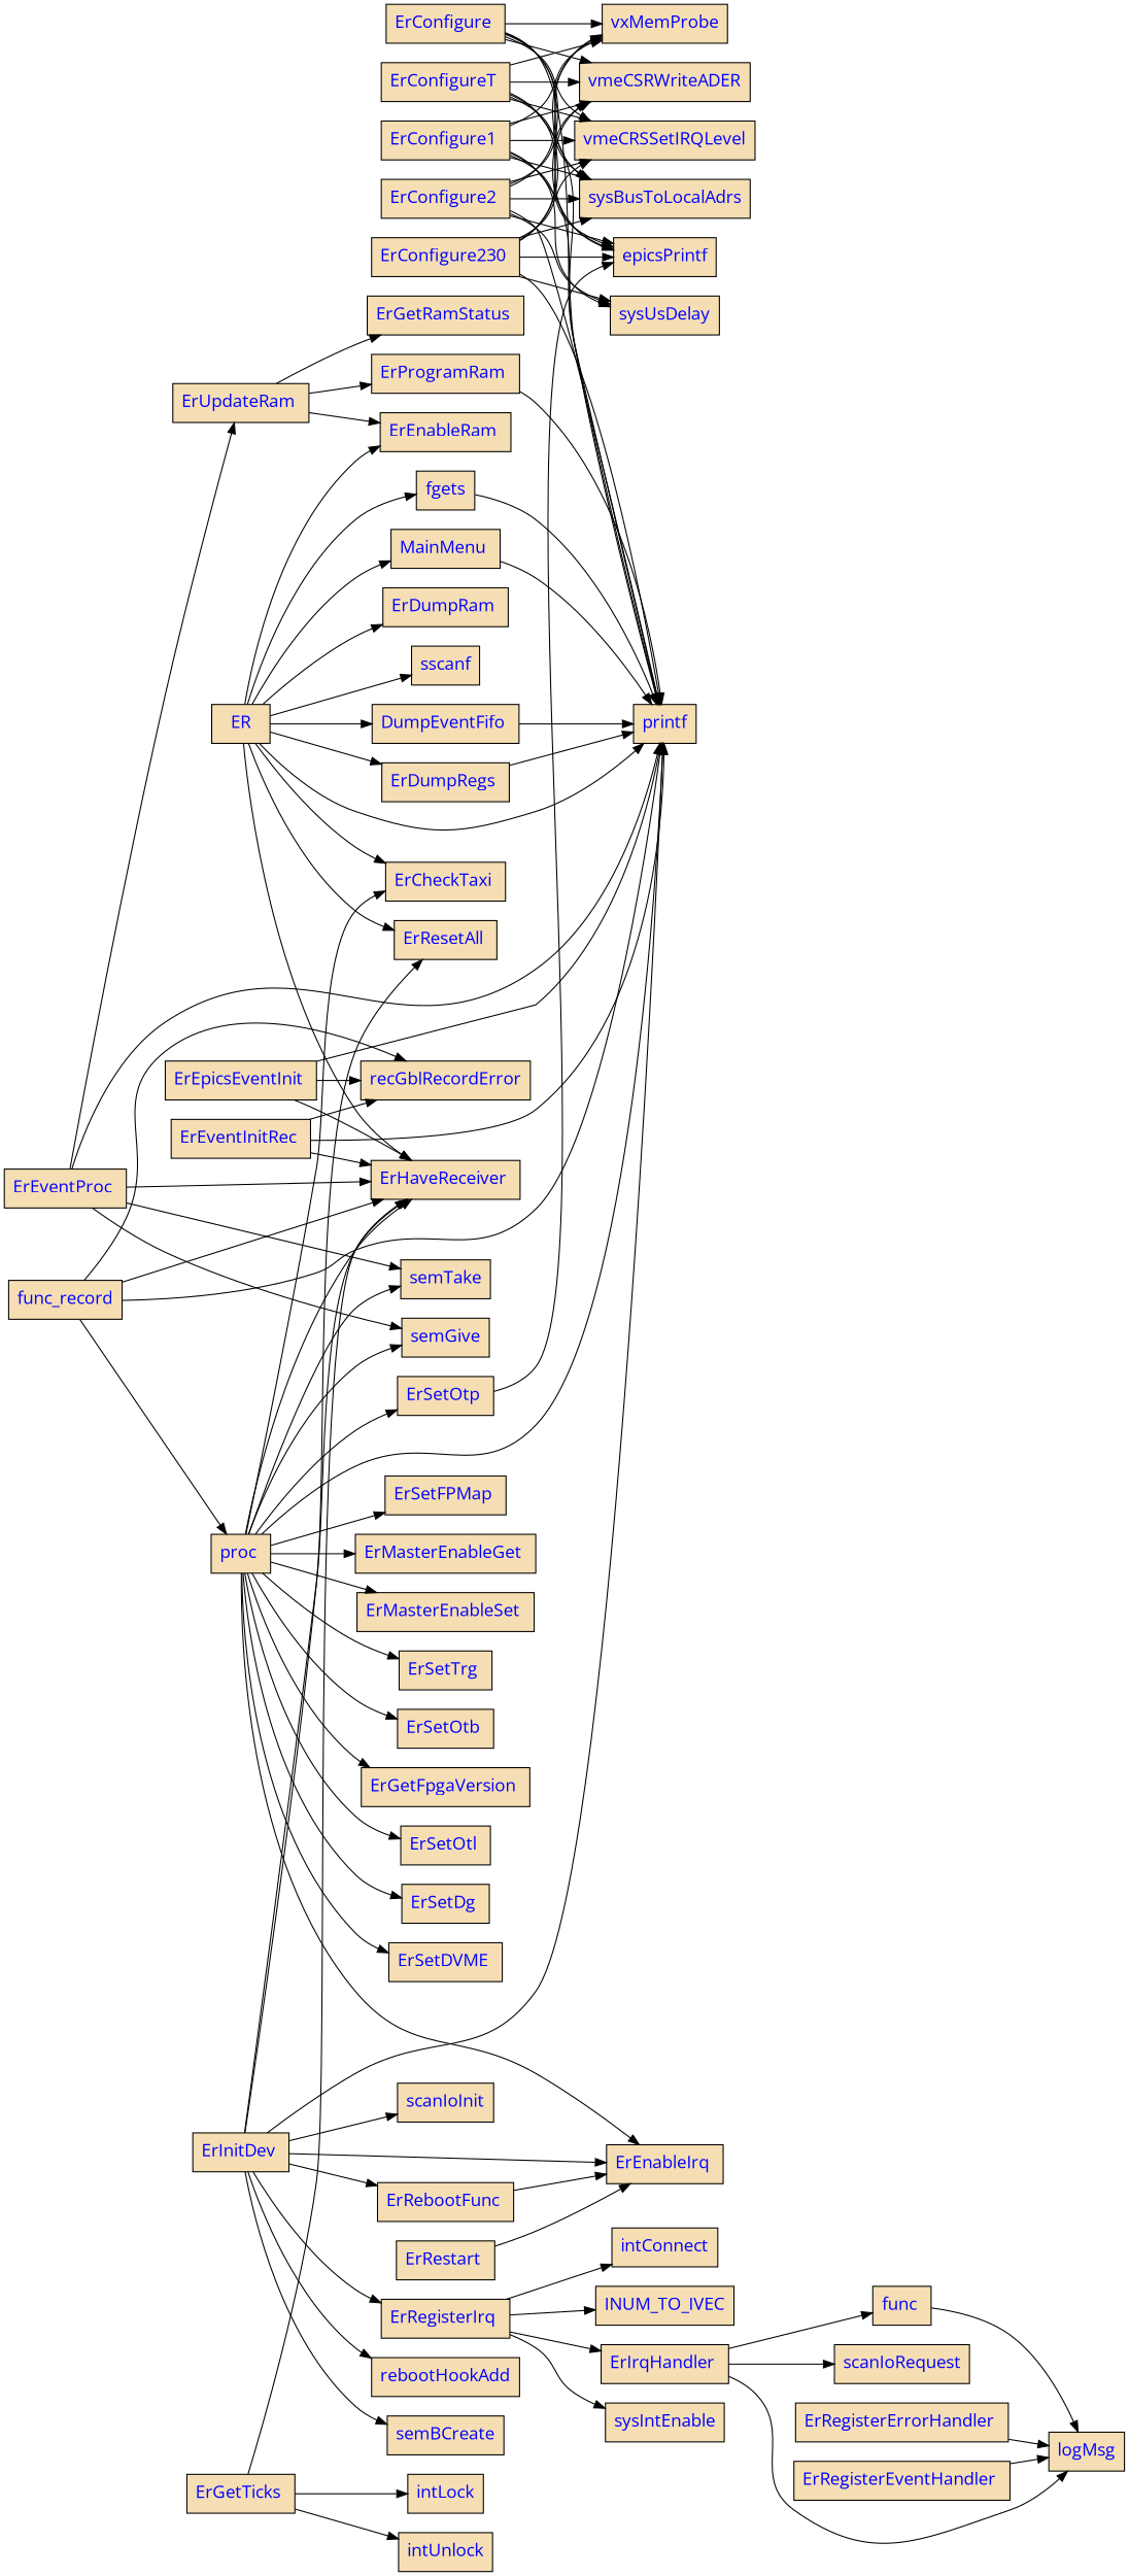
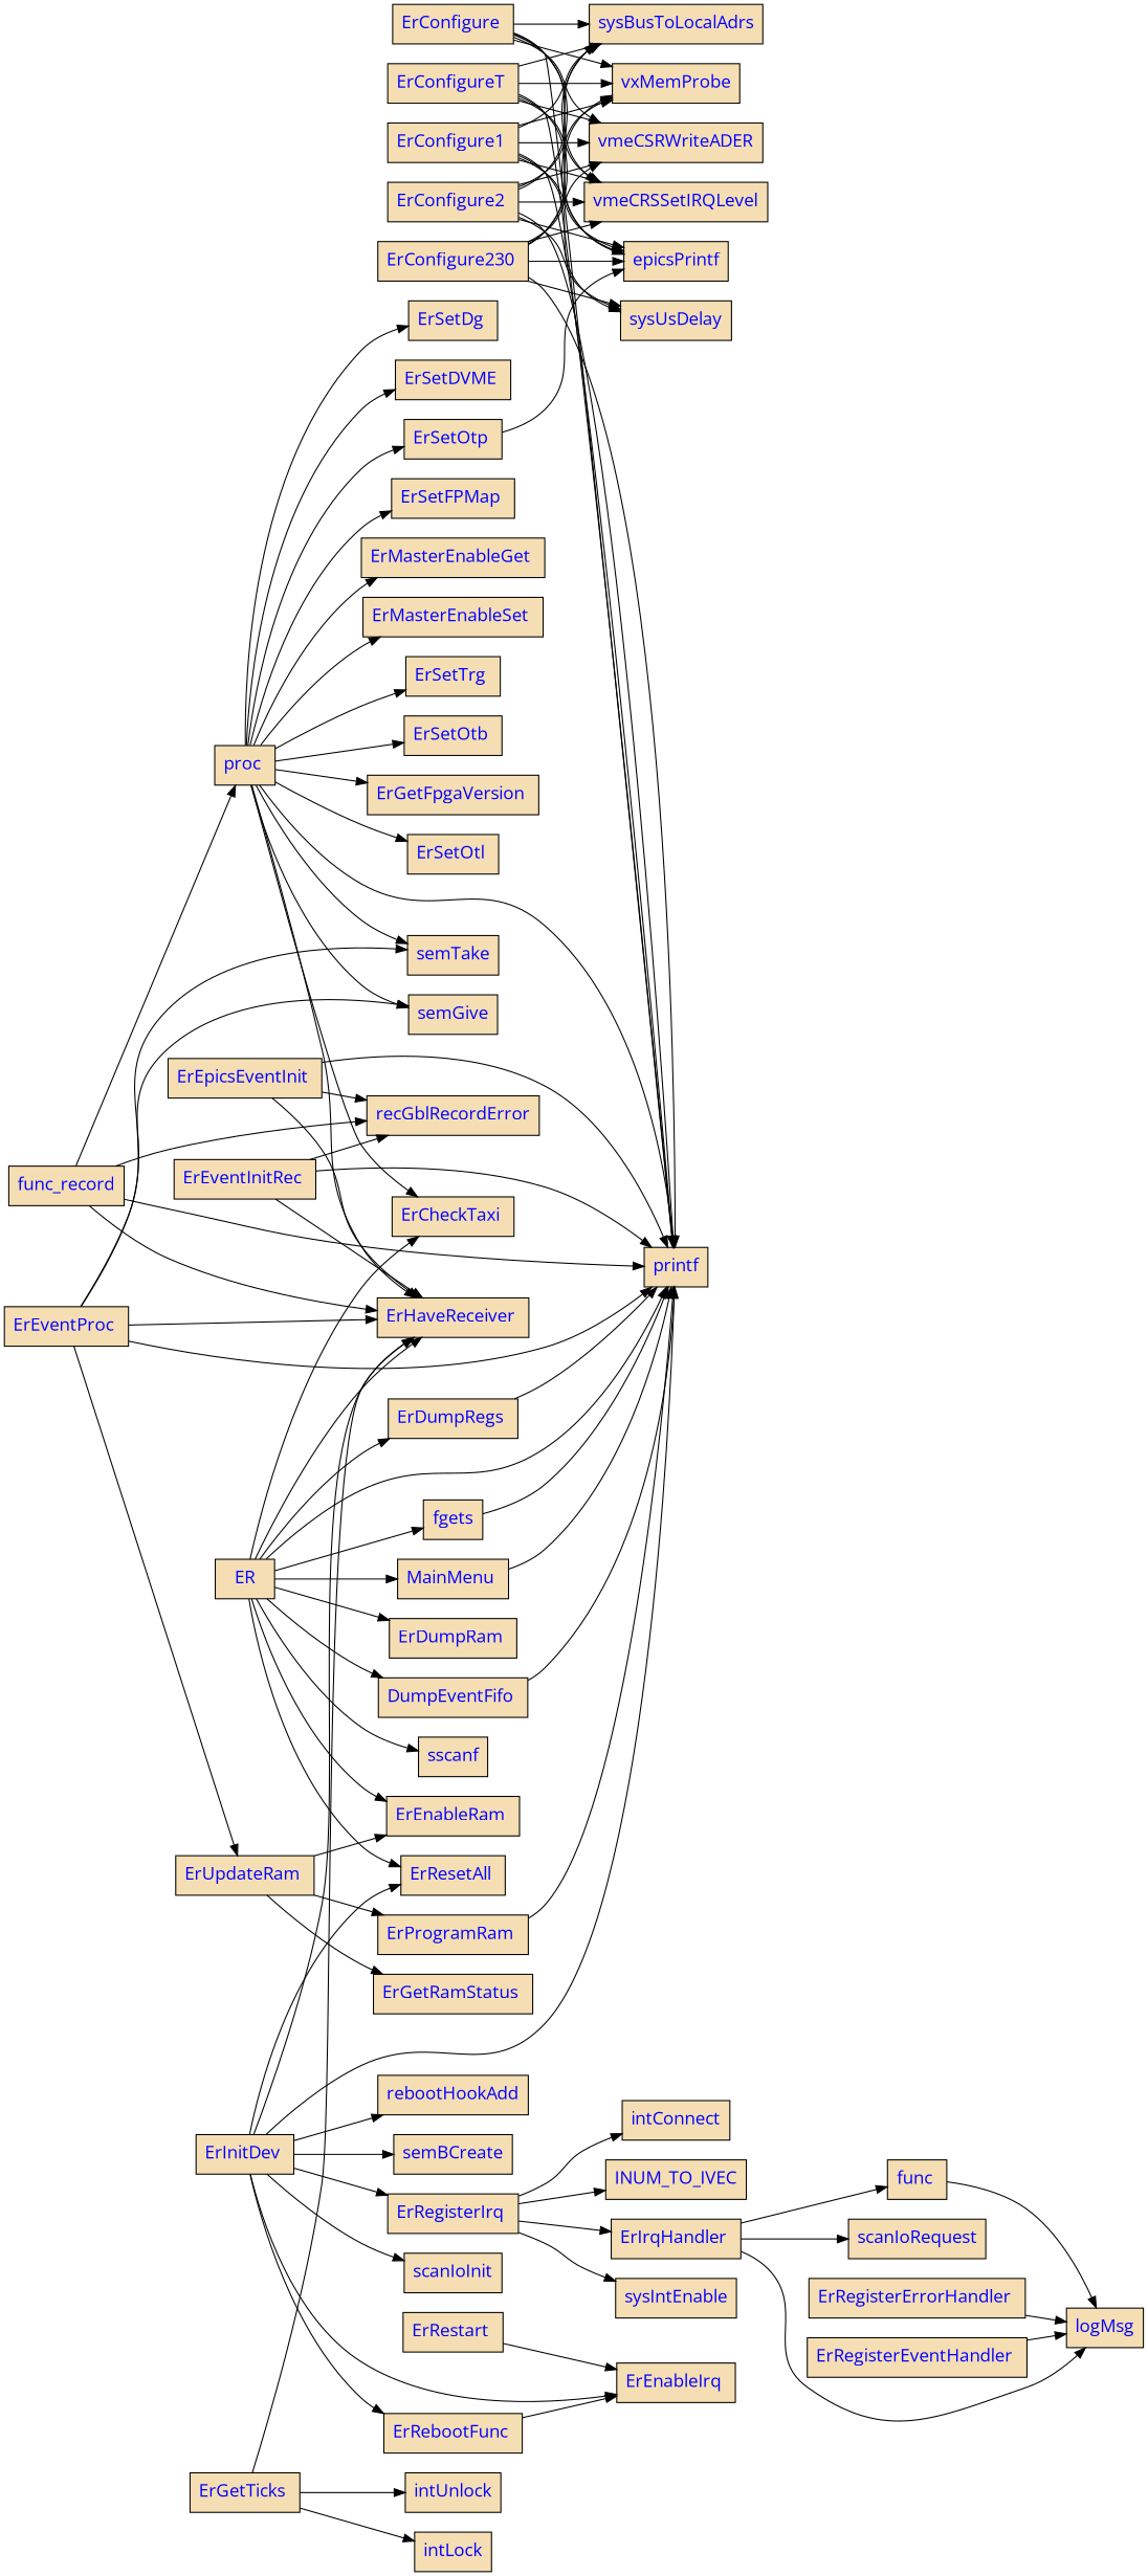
  digraph {
    fontname="Open Sans"
    rankdir=LR
    node [fillcolor=Wheat fontcolor=blue fontname="Open Sans" fontsize=16 shape=box style=filled]
    edge [fontname="Open Sans"]
    ER
    printf
    fgets
    sscanf
    "ErHaveReceiver "
    "MainMenu "
    "ErResetAll "
    "ErEnableRam "
    "DumpEventFifo "
    "ErDumpRam "
    "ErDumpRegs "
    "ErCheckTaxi "
    "ErConfigure "
    epicsPrintf
    vmeCSRWriteADER
    vmeCRSSetIRQLevel
    sysBusToLocalAdrs
    vxMemProbe
    "ErConfigure1 "
    sysUsDelay
    "ErConfigure2 "
    "ErConfigure230 "
    "ErConfigureT "
    "ErEpicsEventInit "
    recGblRecordError
    "ErEventInitRec "
    "ErEventProc "
    semTake
    "ErUpdateRam "
    semGive
    "ErGetRamStatus "
    "ErProgramRam "
    "ErGetTicks "
    intLock
    intUnlock
    "ErInitDev "
    rebootHookAdd
    "ErRebootFunc "
    "ErEnableIrq "
    semBCreate
    scanIoInit
    "ErRegisterIrq "
    intConnect
    INUM_TO_IVEC
    "ErIrqHandler "
    sysIntEnable
    logMsg
    "func "
    scanIoRequest
    "ErRegisterErrorHandler "
    "ErRegisterEventHandler "
    "ErRestart "
    n53 [label=func_record]
    "proc "
    "ErMasterEnableGet "
    "ErMasterEnableSet "
    "ErSetTrg "
    "ErSetOtp "
    "ErSetOtb "
    "ErGetFpgaVersion "
    "ErSetOtl "
    "ErSetDg "
    "ErSetDVME "
    "ErSetFPMap "
    ER -> printf
    ER -> fgets
    ER -> sscanf
    ER -> "ErHaveReceiver "
    ER -> "MainMenu "
    ER -> "ErResetAll "
    ER -> "ErEnableRam "
    ER -> "DumpEventFifo "
    ER -> "ErDumpRam "
    ER -> "ErDumpRegs "
    ER -> "ErCheckTaxi "
    fgets -> printf
    "MainMenu " -> printf
    "DumpEventFifo " -> printf
    "ErDumpRegs " -> printf
    "ErConfigure " -> printf
    "ErConfigure " -> epicsPrintf
    "ErConfigure " -> vmeCSRWriteADER
    "ErConfigure " -> vmeCRSSetIRQLevel
    "ErConfigure " -> sysBusToLocalAdrs
    "ErConfigure " -> vxMemProbe
    "ErConfigure1 " -> printf
    "ErConfigure1 " -> epicsPrintf
    "ErConfigure1 " -> vmeCSRWriteADER
    "ErConfigure1 " -> vmeCRSSetIRQLevel
    "ErConfigure1 " -> sysBusToLocalAdrs
    "ErConfigure1 " -> vxMemProbe
    "ErConfigure1 " -> sysUsDelay
    "ErConfigure2 " -> printf
    "ErConfigure2 " -> epicsPrintf
    "ErConfigure2 " -> vmeCSRWriteADER
    "ErConfigure2 " -> vmeCRSSetIRQLevel
    "ErConfigure2 " -> sysBusToLocalAdrs
    "ErConfigure2 " -> vxMemProbe
    "ErConfigure2 " -> sysUsDelay
    "ErConfigure230 " -> printf
    "ErConfigure230 " -> epicsPrintf
    "ErConfigure230 " -> vmeCSRWriteADER
    "ErConfigure230 " -> vmeCRSSetIRQLevel
    "ErConfigure230 " -> sysBusToLocalAdrs
    "ErConfigure230 " -> vxMemProbe
    "ErConfigure230 " -> sysUsDelay
    "ErConfigureT " -> printf
    "ErConfigureT " -> epicsPrintf
    "ErConfigureT " -> vmeCSRWriteADER
    "ErConfigureT " -> vmeCRSSetIRQLevel
    "ErConfigureT " -> sysBusToLocalAdrs
    "ErConfigureT " -> vxMemProbe
    "ErEpicsEventInit " -> printf
    "ErEpicsEventInit " -> "ErHaveReceiver "
    "ErEpicsEventInit " -> recGblRecordError
    "ErEventInitRec " -> printf
    "ErEventInitRec " -> "ErHaveReceiver "
    "ErEventInitRec " -> recGblRecordError
    "ErEventProc " -> printf
    "ErEventProc " -> "ErHaveReceiver "
    "ErEventProc " -> semTake
    "ErEventProc " -> "ErUpdateRam "
    "ErEventProc " -> semGive
    "ErUpdateRam " -> "ErEnableRam "
    "ErUpdateRam " -> "ErGetRamStatus "
    "ErUpdateRam " -> "ErProgramRam "
    "ErProgramRam " -> printf
    "ErGetTicks " -> "ErHaveReceiver "
    "ErGetTicks " -> intLock
    "ErGetTicks " -> intUnlock
    "ErInitDev " -> printf
    "ErInitDev " -> "ErHaveReceiver "
    "ErInitDev " -> "ErResetAll "
    "ErInitDev " -> rebootHookAdd
    "ErInitDev " -> "ErRebootFunc "
    "ErInitDev " -> "ErEnableIrq "
    "ErInitDev " -> semBCreate
    "ErInitDev " -> scanIoInit
    "ErInitDev " -> "ErRegisterIrq "
    "ErRebootFunc " -> "ErEnableIrq "
    "ErRegisterIrq " -> intConnect
    "ErRegisterIrq " -> INUM_TO_IVEC
    "ErRegisterIrq " -> "ErIrqHandler "
    "ErRegisterIrq " -> sysIntEnable
    "ErIrqHandler " -> logMsg
    "ErIrqHandler " -> "func "
    "ErIrqHandler " -> scanIoRequest
    "func " -> logMsg
    "ErRegisterErrorHandler " -> logMsg
    "ErRegisterEventHandler " -> logMsg
    "ErRestart " -> "ErEnableIrq "
    n53 -> printf
    n53 -> "ErHaveReceiver "
    n53 -> recGblRecordError
    n53 -> "proc "
    "proc " -> printf
    "proc " -> "ErHaveReceiver "
    "proc " -> "ErCheckTaxi "
    "proc " -> semTake
    "proc " -> semGive
-   "proc " -> "ErEnableIrq "
    "proc " -> "ErMasterEnableGet "
    "proc " -> "ErMasterEnableSet "
    "proc " -> "ErSetTrg "
    "proc " -> "ErSetOtp "
    "proc " -> "ErSetOtb "
    "proc " -> "ErGetFpgaVersion "
    "proc " -> "ErSetOtl "
    "proc " -> "ErSetDg "
    "proc " -> "ErSetDVME "
    "proc " -> "ErSetFPMap "
    "ErSetOtp " -> epicsPrintf
  }
